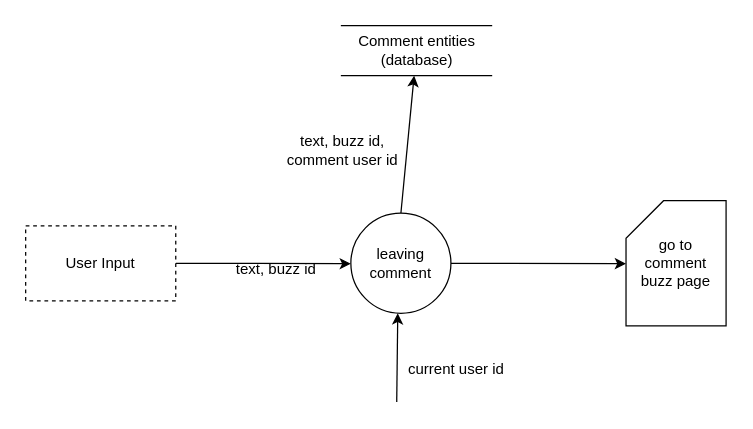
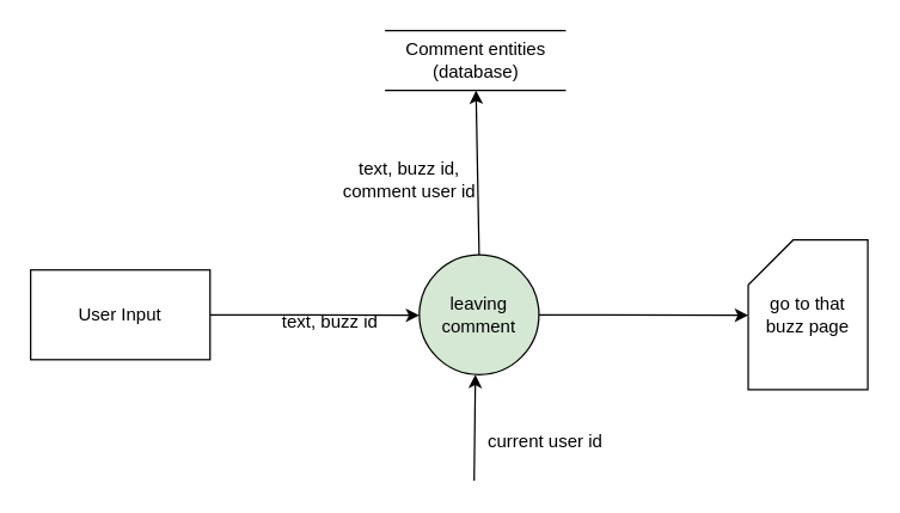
  <mxCell id="0" />
  <mxCell id="1" parent="0" />
  <mxCell id="2" style="edgeStyle=none;html=1;exitX=1;exitY=0.5;exitDx=0;exitDy=0;" parent="1" source="3" edge="1"><mxGeometry relative="1" as="geometry"><mxPoint x="280" y="210.333" as="targetPoint" /></mxGeometry></mxCell>
- <mxCell id="3" value="User Input" style="rounded=0;whiteSpace=wrap;html=1;dashed=1;" parent="1" vertex="1"><mxGeometry x="20" y="180" width="120" height="60" as="geometry" /></mxCell>
+ <mxCell id="3" value="User Input" style="rounded=0;whiteSpace=wrap;html=1;" parent="1" vertex="1"><mxGeometry x="20" y="180" width="120" height="60" as="geometry" /></mxCell>
  <mxCell id="4" value="text, buzz id" style="text;html=1;align=center;verticalAlign=middle;resizable=0;points=[];autosize=1;strokeColor=none;fillColor=none;" parent="1" vertex="1"><mxGeometry x="175" y="200" width="90" height="30" as="geometry" /></mxCell>
  <mxCell id="5" style="edgeStyle=none;html=1;exitX=1;exitY=0.5;exitDx=0;exitDy=0;" parent="1" source="7" edge="1"><mxGeometry relative="1" as="geometry"><mxPoint x="500" y="210.286" as="targetPoint" /></mxGeometry></mxCell>
  <mxCell id="6" style="edgeStyle=none;html=1;exitX=0.5;exitY=0;exitDx=0;exitDy=0;" parent="1" source="7" target="10" edge="1"><mxGeometry relative="1" as="geometry" /></mxCell>
- <mxCell id="7" value="leaving&lt;br&gt;comment" style="ellipse;whiteSpace=wrap;html=1;aspect=fixed;" parent="1" vertex="1"><mxGeometry x="280" y="170" width="80" height="80" as="geometry" /></mxCell>
+ <mxCell id="7" value="leaving&lt;br&gt;comment" style="ellipse;whiteSpace=wrap;html=1;aspect=fixed;fillColor=#d5e8d4;" parent="1" vertex="1"><mxGeometry x="280" y="170" width="80" height="80" as="geometry" /></mxCell>
  <mxCell id="8" style="edgeStyle=none;html=1;entryX=0.5;entryY=1;entryDx=0;entryDy=0;exitX=0.442;exitY=0.04;exitDx=0;exitDy=0;exitPerimeter=0;" parent="1" edge="1"><mxGeometry relative="1" as="geometry"><mxPoint x="316.665" y="321" as="sourcePoint" /><mxPoint x="317.5" y="250" as="targetPoint" /></mxGeometry></mxCell>
  <mxCell id="9" value="current user id" style="text;html=1;align=center;verticalAlign=middle;resizable=0;points=[];autosize=1;strokeColor=none;fillColor=none;" parent="1" vertex="1"><mxGeometry x="314" y="280" width="100" height="30" as="geometry" /></mxCell>
- <mxCell id="10" value="Comment entities&lt;br&gt;(database)" style="shape=partialRectangle;whiteSpace=wrap;html=1;left=0;right=0;fillColor=none;rounded=0;strokeColor=default;fontFamily=Helvetica;fontSize=12;fontColor=default;" parent="1" vertex="1"><mxGeometry x="272.5" y="20" width="120" height="40" as="geometry" /></mxCell>
+ <mxCell id="10" value="Comment entities&lt;br&gt;(database)" style="shape=partialRectangle;whiteSpace=wrap;html=1;left=0;right=0;fillColor=none;rounded=0;strokeColor=default;fontFamily=Helvetica;fontSize=12;fontColor=default;" parent="1" vertex="1"><mxGeometry x="257.5" y="20" width="120" height="40" as="geometry" /></mxCell>
  <mxCell id="11" value="text, buzz id,&lt;br&gt;comment user id" style="text;html=1;align=center;verticalAlign=middle;resizable=0;points=[];autosize=1;strokeColor=none;fillColor=none;" parent="1" vertex="1"><mxGeometry x="222.5" y="100" width="100" height="40" as="geometry" /></mxCell>
- <mxCell id="12" value="&lt;span style=&quot;&quot;&gt;go to comment&lt;br&gt;buzz&amp;nbsp;&lt;/span&gt;&lt;span style=&quot;&quot;&gt;page&lt;/span&gt;" style="shape=card;whiteSpace=wrap;html=1;" parent="1" vertex="1"><mxGeometry x="500" y="160" width="80" height="100" as="geometry" /></mxCell>
+ <mxCell id="12" value="&lt;span style=&quot;&quot;&gt;go to that&lt;br&gt;buzz&amp;nbsp;&lt;/span&gt;&lt;span style=&quot;&quot;&gt;page&lt;/span&gt;" style="shape=card;whiteSpace=wrap;html=1;" parent="1" vertex="1"><mxGeometry x="500" y="160" width="80" height="100" as="geometry" /></mxCell>
